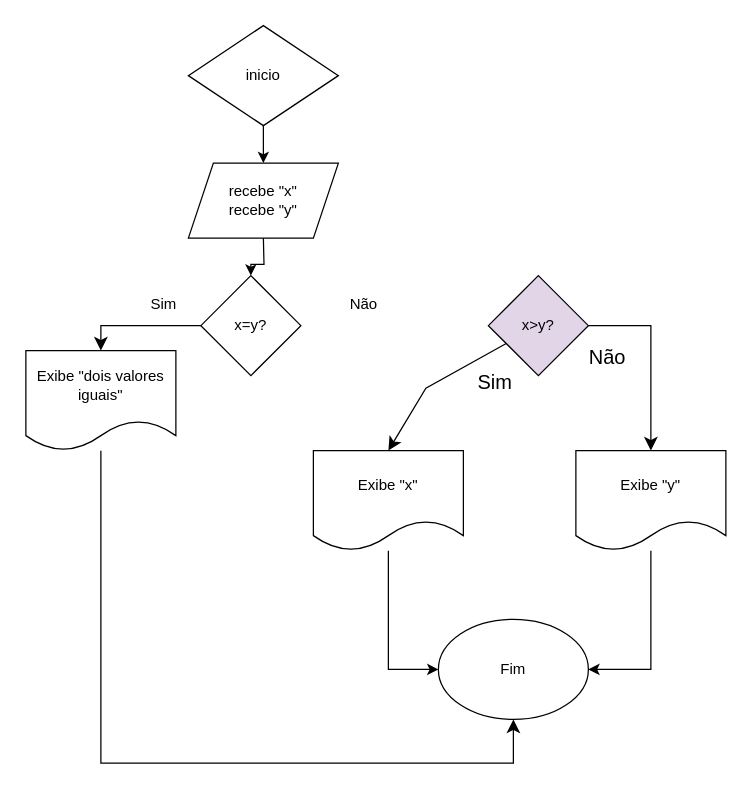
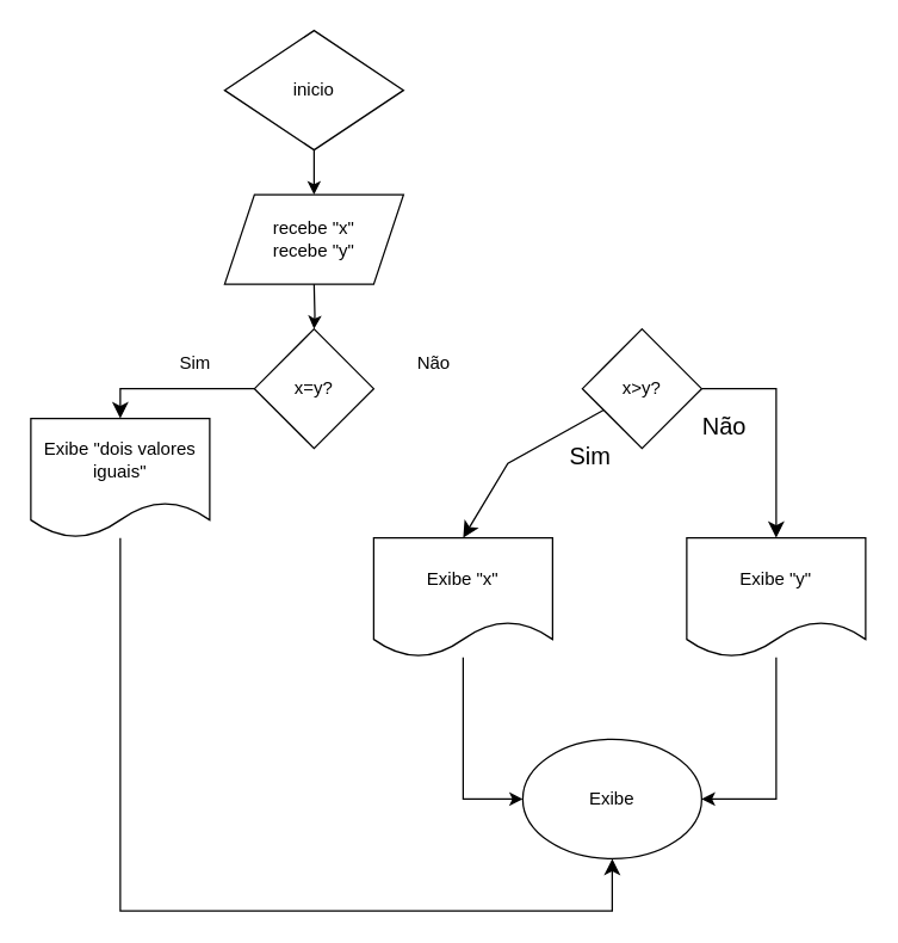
  <mxCell id="0" />
  <mxCell id="1" parent="0" />
  <mxCell id="2" style="edgeStyle=orthogonalEdgeStyle;rounded=0;orthogonalLoop=1;jettySize=auto;html=1;exitX=0.5;exitY=1;exitDx=0;exitDy=0;entryX=0.5;entryY=0;entryDx=0;entryDy=0;" parent="1" source="3" target="4" edge="1"><mxGeometry relative="1" as="geometry" /></mxCell>
  <mxCell id="3" value="inicio" style="rhombus;whiteSpace=wrap;html=1;" parent="1" vertex="1"><mxGeometry x="150" y="20" width="120" height="80" as="geometry" /></mxCell>
  <mxCell id="4" value="&lt;div&gt;recebe &quot;x&quot;&lt;/div&gt;recebe &quot;y&quot;" style="shape=parallelogram;perimeter=parallelogramPerimeter;whiteSpace=wrap;html=1;fixedSize=1;" parent="1" vertex="1"><mxGeometry x="150" y="130" width="120" height="60" as="geometry" /></mxCell>
  <mxCell id="5" value="" style="edgeStyle=orthogonalEdgeStyle;rounded=0;orthogonalLoop=1;jettySize=auto;html=1;" parent="1" target="7" edge="1"><mxGeometry relative="1" as="geometry"><mxPoint x="210" y="190" as="sourcePoint" /></mxGeometry></mxCell>
  <mxCell id="6" style="edgeStyle=none;curved=0;rounded=0;orthogonalLoop=1;jettySize=auto;html=1;exitX=0;exitY=0.5;exitDx=0;exitDy=0;entryX=0.5;entryY=0;entryDx=0;entryDy=0;fontSize=12;startSize=8;endSize=8;" edge="1" parent="1" source="7" target="16"><mxGeometry relative="1" as="geometry"><Array as="points"><mxPoint x="80" y="260" /></Array></mxGeometry></mxCell>
- <mxCell id="7" value="x=y?" style="rhombus;whiteSpace=wrap;html=1;" parent="1" vertex="1"><mxGeometry x="160" y="220" width="80" height="80" as="geometry" /></mxCell>
+ <mxCell id="7" value="x=y?" style="rhombus;whiteSpace=wrap;html=1;" parent="1" vertex="1"><mxGeometry x="170" y="220" width="80" height="80" as="geometry" /></mxCell>
  <mxCell id="8" style="edgeStyle=orthogonalEdgeStyle;rounded=0;orthogonalLoop=1;jettySize=auto;html=1;entryX=1;entryY=0.5;entryDx=0;entryDy=0;" parent="1" source="9" target="14" edge="1"><mxGeometry relative="1" as="geometry" /></mxCell>
  <mxCell id="9" value="Exibe &quot;y&quot;" style="shape=document;whiteSpace=wrap;html=1;boundedLbl=1;" parent="1" vertex="1"><mxGeometry x="460" y="360" width="120" height="80" as="geometry" /></mxCell>
  <mxCell id="10" style="edgeStyle=orthogonalEdgeStyle;rounded=0;orthogonalLoop=1;jettySize=auto;html=1;entryX=0;entryY=0.5;entryDx=0;entryDy=0;" parent="1" source="11" target="14" edge="1"><mxGeometry relative="1" as="geometry" /></mxCell>
  <mxCell id="11" value="Exibe &quot;x&quot;" style="shape=document;whiteSpace=wrap;html=1;boundedLbl=1;" parent="1" vertex="1"><mxGeometry x="250" y="360" width="120" height="80" as="geometry" /></mxCell>
  <mxCell id="12" value="Sim" style="text;html=1;align=center;verticalAlign=middle;resizable=0;points=[];autosize=1;strokeColor=none;fillColor=none;" parent="1" vertex="1"><mxGeometry x="110" y="228" width="40" height="30" as="geometry" /></mxCell>
  <mxCell id="13" value="Não" style="text;html=1;align=center;verticalAlign=middle;resizable=0;points=[];autosize=1;strokeColor=none;fillColor=none;" parent="1" vertex="1"><mxGeometry x="265" y="228" width="50" height="30" as="geometry" /></mxCell>
- <mxCell id="14" value="Fim" style="ellipse;whiteSpace=wrap;html=1;" parent="1" vertex="1"><mxGeometry x="350" y="495" width="120" height="80" as="geometry" /></mxCell>
+ <mxCell id="14" value="Exibe" style="ellipse;whiteSpace=wrap;html=1;" parent="1" vertex="1"><mxGeometry x="350" y="495" width="120" height="80" as="geometry" /></mxCell>
  <mxCell id="15" style="edgeStyle=none;curved=0;rounded=0;orthogonalLoop=1;jettySize=auto;html=1;fontSize=12;startSize=8;endSize=8;entryX=0.5;entryY=1;entryDx=0;entryDy=0;" edge="1" parent="1" source="16" target="14"><mxGeometry relative="1" as="geometry"><mxPoint x="250" y="530" as="targetPoint" /><Array as="points"><mxPoint x="80" y="610" /><mxPoint x="410" y="610" /></Array></mxGeometry></mxCell>
  <mxCell id="16" value="Exibe &quot;dois valores iguais&quot;" style="shape=document;whiteSpace=wrap;html=1;boundedLbl=1;" vertex="1" parent="1"><mxGeometry x="20" y="280" width="120" height="80" as="geometry" /></mxCell>
  <mxCell id="17" style="edgeStyle=none;curved=0;rounded=0;orthogonalLoop=1;jettySize=auto;html=1;entryX=0.5;entryY=0;entryDx=0;entryDy=0;fontSize=12;startSize=8;endSize=8;" edge="1" parent="1" source="19" target="11"><mxGeometry relative="1" as="geometry"><Array as="points"><mxPoint x="340" y="310" /></Array></mxGeometry></mxCell>
  <mxCell id="18" style="edgeStyle=none;curved=0;rounded=0;orthogonalLoop=1;jettySize=auto;html=1;entryX=0.5;entryY=0;entryDx=0;entryDy=0;fontSize=12;startSize=8;endSize=8;" edge="1" parent="1" source="19" target="9"><mxGeometry relative="1" as="geometry"><Array as="points"><mxPoint x="520" y="260" /></Array></mxGeometry></mxCell>
- <mxCell id="19" value="x&amp;gt;y?" style="rhombus;whiteSpace=wrap;html=1;fillColor=#e1d5e7;" vertex="1" parent="1"><mxGeometry x="390" y="220" width="80" height="80" as="geometry" /></mxCell>
+ <mxCell id="19" value="x&amp;gt;y?" style="rhombus;whiteSpace=wrap;html=1;" vertex="1" parent="1"><mxGeometry x="390" y="220" width="80" height="80" as="geometry" /></mxCell>
  <mxCell id="20" value="Sim" style="text;html=1;align=center;verticalAlign=middle;resizable=0;points=[];autosize=1;strokeColor=none;fillColor=none;fontSize=16;" vertex="1" parent="1"><mxGeometry x="370" y="290" width="50" height="30" as="geometry" /></mxCell>
  <mxCell id="21" value="Não" style="text;html=1;align=center;verticalAlign=middle;resizable=0;points=[];autosize=1;strokeColor=none;fillColor=none;fontSize=16;" vertex="1" parent="1"><mxGeometry x="460" y="270" width="50" height="30" as="geometry" /></mxCell>
